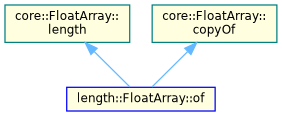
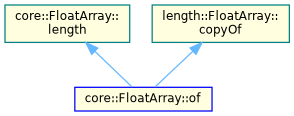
  digraph {
    rankdir=TB
    node [color=teal fillcolor=lightyellow fontname=Helvetica fontsize=10 shape=box style=filled]
    edge [color=steelblue1 dir=back fontname=Helvetica fontsize=10 labelfontname=Helvetica labelfontsize=10 style=solid]
    n1 [fontcolor=black height=0.2 label="core::FloatArray::\llength" width=0.4]
-   n2 [color=blue height=0.2 label="length::FloatArray::of" width=0.4]
-   n3 [height=0.2 label="core::FloatArray::\lcopyOf" width=0.4]
+   n2 [color=blue height=0.2 label="core::FloatArray::of" width=0.4]
+   n3 [height=0.2 label="length::FloatArray::\lcopyOf" width=0.4]
    n1 -> n2
    n3 -> n2
  }
